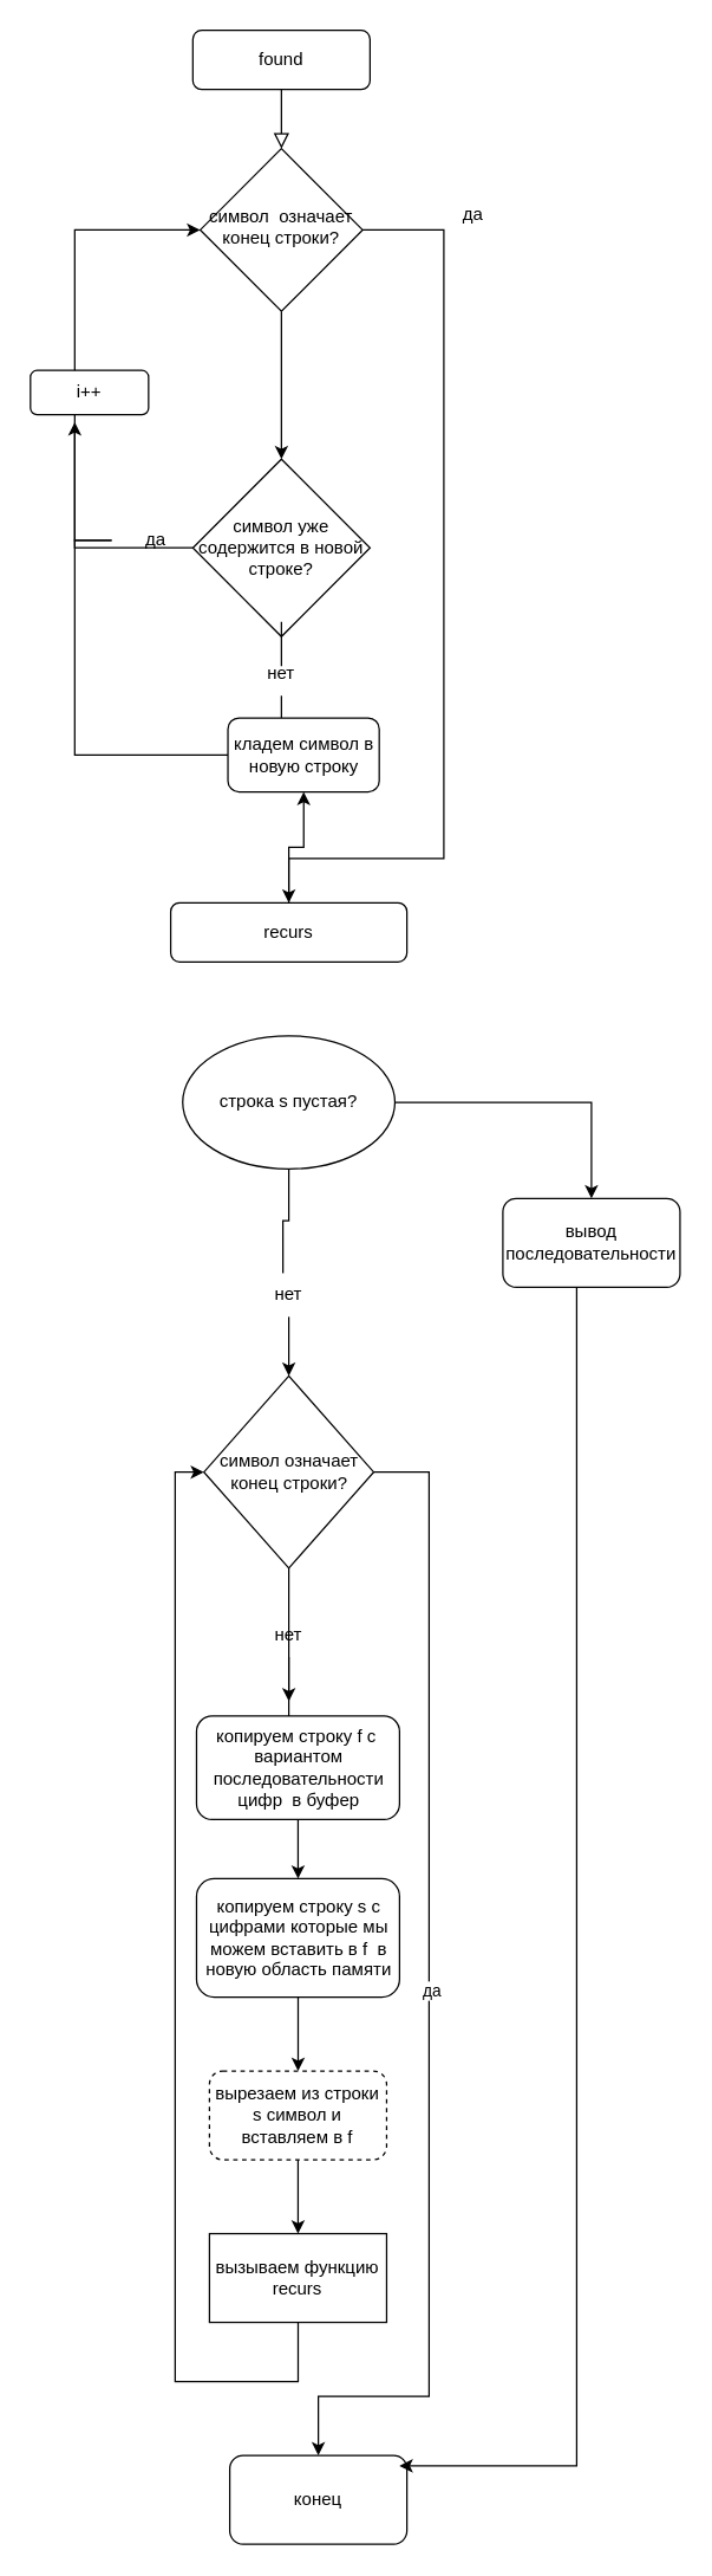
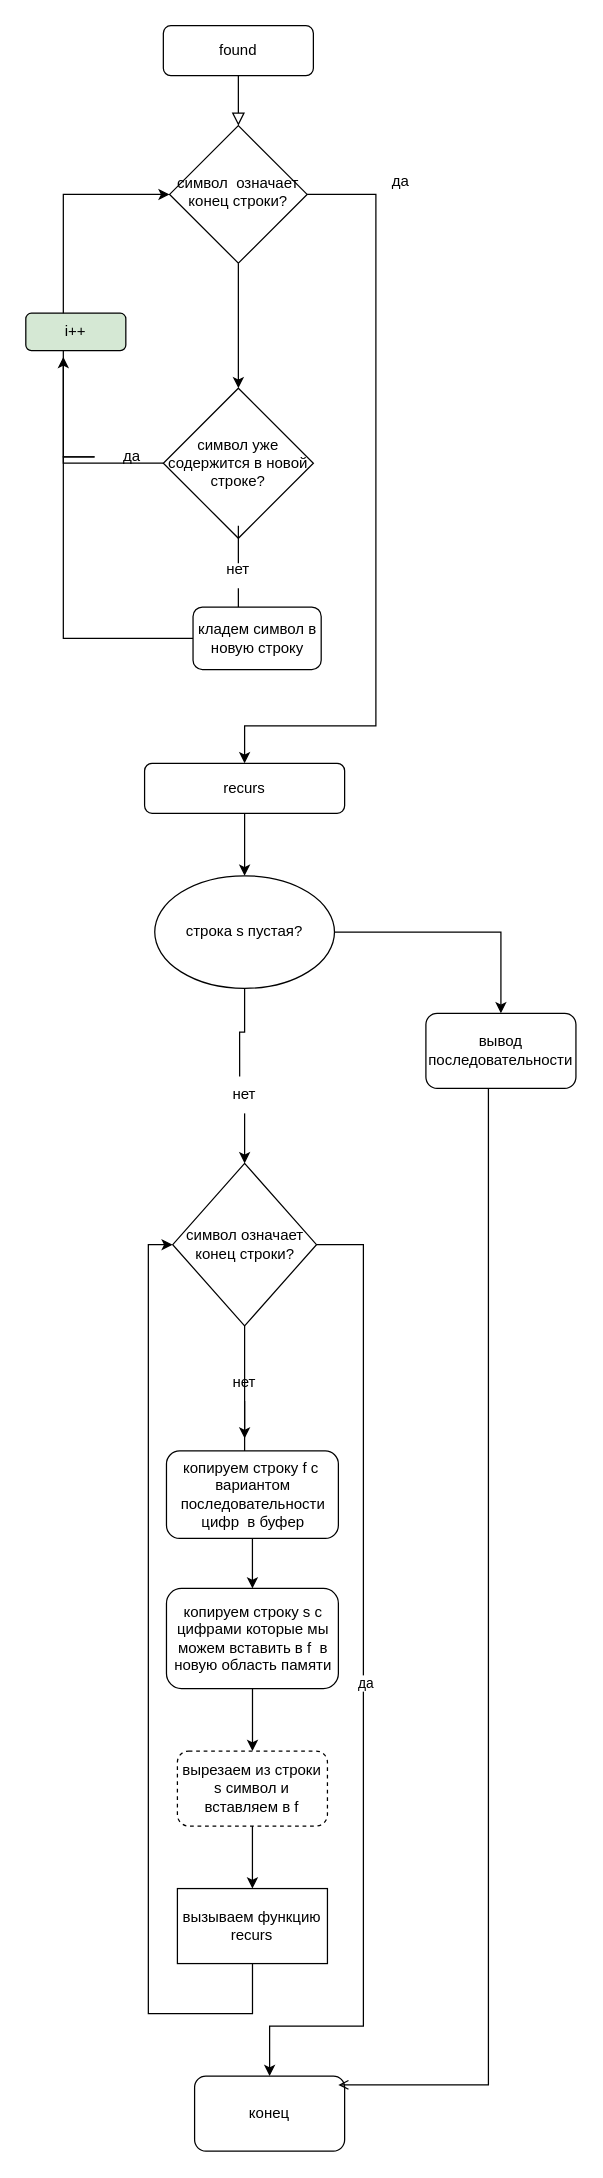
  <mxCell id="0" />
  <mxCell id="1" parent="0" />
  <mxCell id="2" value="" style="rounded=0;html=1;jettySize=auto;orthogonalLoop=1;fontSize=11;endArrow=block;endFill=0;endSize=8;strokeWidth=1;shadow=0;labelBackgroundColor=none;edgeStyle=orthogonalEdgeStyle;" parent="1" source="3" target="6" edge="1"><mxGeometry relative="1" as="geometry" /></mxCell>
  <mxCell id="3" value="found" style="rounded=1;whiteSpace=wrap;html=1;fontSize=12;glass=0;strokeWidth=1;shadow=0;" parent="1" vertex="1"><mxGeometry x="130" y="20" width="120" height="40" as="geometry" /></mxCell>
  <mxCell id="4" style="edgeStyle=orthogonalEdgeStyle;rounded=0;orthogonalLoop=1;jettySize=auto;html=1;" edge="1" parent="1" source="6" target="8"><mxGeometry relative="1" as="geometry"><mxPoint x="180" y="570" as="targetPoint" /><Array as="points"><mxPoint x="300" y="155" /><mxPoint x="300" y="580" /><mxPoint x="195" y="580" /></Array></mxGeometry></mxCell>
  <mxCell id="5" style="edgeStyle=orthogonalEdgeStyle;rounded=0;orthogonalLoop=1;jettySize=auto;html=1;" edge="1" parent="1" source="6" target="12"><mxGeometry relative="1" as="geometry" /></mxCell>
  <mxCell id="6" value="символ&amp;nbsp; означает конец строки?" style="rhombus;whiteSpace=wrap;html=1;shadow=0;fontFamily=Helvetica;fontSize=12;align=center;strokeWidth=1;spacing=6;spacingTop=-4;" parent="1" vertex="1"><mxGeometry x="135" y="100" width="110" height="110" as="geometry" /></mxCell>
- <mxCell id="7" style="edgeStyle=orthogonalEdgeStyle;rounded=0;orthogonalLoop=1;jettySize=auto;html=1;" edge="1" parent="1" source="8" target="17"><mxGeometry relative="1" as="geometry" /></mxCell>
+ <mxCell id="7" style="edgeStyle=orthogonalEdgeStyle;rounded=0;orthogonalLoop=1;jettySize=auto;html=1;" edge="1" parent="1" source="8" target="22"><mxGeometry relative="1" as="geometry" /></mxCell>
  <mxCell id="8" value="recurs" style="rounded=1;whiteSpace=wrap;html=1;fontSize=12;glass=0;strokeWidth=1;shadow=0;" parent="1" vertex="1"><mxGeometry x="115" y="610" width="160" height="40" as="geometry" /></mxCell>
  <mxCell id="9" value="да" style="text;html=1;strokeColor=none;fillColor=none;align=center;verticalAlign=middle;whiteSpace=wrap;rounded=0;" vertex="1" parent="1"><mxGeometry x="290" y="130" width="60" height="30" as="geometry" /></mxCell>
  <mxCell id="10" style="edgeStyle=orthogonalEdgeStyle;rounded=0;orthogonalLoop=1;jettySize=auto;html=1;entryX=0;entryY=0.5;entryDx=0;entryDy=0;startArrow=none;" edge="1" parent="1" source="14" target="6"><mxGeometry relative="1" as="geometry"><mxPoint x="100" y="290" as="targetPoint" /><Array as="points"><mxPoint x="50" y="155" /></Array></mxGeometry></mxCell>
  <mxCell id="11" style="edgeStyle=orthogonalEdgeStyle;rounded=0;orthogonalLoop=1;jettySize=auto;html=1;entryX=0.5;entryY=0;entryDx=0;entryDy=0;startArrow=none;" edge="1" parent="1" source="18" target="17"><mxGeometry relative="1" as="geometry" /></mxCell>
  <mxCell id="12" value="символ уже содержится в новой строке?" style="rhombus;whiteSpace=wrap;html=1;" vertex="1" parent="1"><mxGeometry x="130" y="310" width="120" height="120" as="geometry" /></mxCell>
- <mxCell id="13" value="i++" style="rounded=1;whiteSpace=wrap;html=1;" vertex="1" parent="1"><mxGeometry x="20" y="250" width="80" height="30" as="geometry" /></mxCell>
+ <mxCell id="13" value="i++" style="rounded=1;whiteSpace=wrap;html=1;fillColor=#d5e8d4;" vertex="1" parent="1"><mxGeometry x="20" y="250" width="80" height="30" as="geometry" /></mxCell>
  <mxCell id="14" value="да" style="text;html=1;strokeColor=none;fillColor=none;align=center;verticalAlign=middle;whiteSpace=wrap;rounded=0;" vertex="1" parent="1"><mxGeometry x="75" y="350" width="60" height="30" as="geometry" /></mxCell>
  <mxCell id="15" value="" style="edgeStyle=orthogonalEdgeStyle;rounded=0;orthogonalLoop=1;jettySize=auto;html=1;entryX=0;entryY=0.5;entryDx=0;entryDy=0;endArrow=none;" edge="1" parent="1" source="12" target="14"><mxGeometry relative="1" as="geometry"><mxPoint x="135" y="155" as="targetPoint" /><mxPoint x="130" y="370" as="sourcePoint" /><Array as="points"><mxPoint x="50" y="370" /></Array></mxGeometry></mxCell>
  <mxCell id="16" style="edgeStyle=orthogonalEdgeStyle;rounded=0;orthogonalLoop=1;jettySize=auto;html=1;entryX=0.375;entryY=1.167;entryDx=0;entryDy=0;entryPerimeter=0;" edge="1" parent="1" source="17" target="13"><mxGeometry relative="1" as="geometry" /></mxCell>
  <mxCell id="17" value="кладем символ в новую строку" style="rounded=1;whiteSpace=wrap;html=1;" vertex="1" parent="1"><mxGeometry x="153.75" y="485" width="102.5" height="50" as="geometry" /></mxCell>
  <mxCell id="18" value="нет" style="text;html=1;strokeColor=none;fillColor=none;align=center;verticalAlign=middle;whiteSpace=wrap;rounded=0;" vertex="1" parent="1"><mxGeometry x="160" y="440" width="60" height="30" as="geometry" /></mxCell>
  <mxCell id="19" value="" style="edgeStyle=orthogonalEdgeStyle;rounded=0;orthogonalLoop=1;jettySize=auto;html=1;entryX=0.5;entryY=0;entryDx=0;entryDy=0;endArrow=none;" edge="1" parent="1" source="12" target="18"><mxGeometry relative="1" as="geometry"><mxPoint x="190" y="430" as="sourcePoint" /><mxPoint x="190" y="490" as="targetPoint" /></mxGeometry></mxCell>
  <mxCell id="20" style="edgeStyle=orthogonalEdgeStyle;rounded=0;orthogonalLoop=1;jettySize=auto;html=1;startArrow=none;" edge="1" parent="1" source="23" target="29"><mxGeometry relative="1" as="geometry"><mxPoint x="190.83" y="911.02" as="targetPoint" /></mxGeometry></mxCell>
  <mxCell id="21" style="edgeStyle=orthogonalEdgeStyle;rounded=0;orthogonalLoop=1;jettySize=auto;html=1;" edge="1" parent="1" source="22" target="41"><mxGeometry relative="1" as="geometry" /></mxCell>
  <mxCell id="22" value="строка s пустая?" style="ellipse;whiteSpace=wrap;html=1;" vertex="1" parent="1"><mxGeometry x="123.13" y="700" width="143.75" height="90" as="geometry" /></mxCell>
  <mxCell id="23" value="нет" style="text;html=1;strokeColor=none;fillColor=none;align=center;verticalAlign=middle;whiteSpace=wrap;rounded=0;" vertex="1" parent="1"><mxGeometry x="165" y="860" width="60" height="30" as="geometry" /></mxCell>
  <mxCell id="24" value="" style="edgeStyle=orthogonalEdgeStyle;rounded=0;orthogonalLoop=1;jettySize=auto;html=1;entryX=0.434;entryY=0.017;entryDx=0;entryDy=0;entryPerimeter=0;endArrow=none;" edge="1" parent="1" source="22" target="23"><mxGeometry relative="1" as="geometry"><mxPoint x="195" y="849.995" as="sourcePoint" /><mxPoint x="198.96" y="921.02" as="targetPoint" /></mxGeometry></mxCell>
  <mxCell id="25" style="edgeStyle=orthogonalEdgeStyle;rounded=0;orthogonalLoop=1;jettySize=auto;html=1;startArrow=none;" edge="1" parent="1" source="30"><mxGeometry relative="1" as="geometry"><mxPoint x="195" y="1160" as="targetPoint" /><Array as="points"><mxPoint x="195" y="1170" /><mxPoint x="195" y="1170" /></Array></mxGeometry></mxCell>
  <mxCell id="26" style="edgeStyle=orthogonalEdgeStyle;rounded=0;orthogonalLoop=1;jettySize=auto;html=1;entryX=0.5;entryY=0;entryDx=0;entryDy=0;" edge="1" parent="1" source="29" target="37"><mxGeometry relative="1" as="geometry"><mxPoint x="300" y="1570" as="targetPoint" /><Array as="points"><mxPoint x="290" y="995" /><mxPoint x="290" y="1620" /><mxPoint x="215" y="1620" /></Array></mxGeometry></mxCell>
  <mxCell id="27" value="да" style="edgeLabel;html=1;align=center;verticalAlign=middle;resizable=0;points=[];" vertex="1" connectable="0" parent="26"><mxGeometry x="-0.003" y="1" relative="1" as="geometry"><mxPoint as="offset" /></mxGeometry></mxCell>
  <mxCell id="28" style="edgeStyle=orthogonalEdgeStyle;rounded=0;orthogonalLoop=1;jettySize=auto;html=1;" edge="1" parent="1" source="29"><mxGeometry relative="1" as="geometry"><mxPoint x="195" y="1150" as="targetPoint" /></mxGeometry></mxCell>
  <mxCell id="29" value="символ означает конец строки?" style="rhombus;whiteSpace=wrap;html=1;" vertex="1" parent="1"><mxGeometry x="137.5" y="930" width="115" height="130" as="geometry" /></mxCell>
  <mxCell id="30" value="нет" style="text;html=1;strokeColor=none;fillColor=none;align=center;verticalAlign=middle;whiteSpace=wrap;rounded=0;" vertex="1" parent="1"><mxGeometry x="165" y="1090" width="60" height="30" as="geometry" /></mxCell>
  <mxCell id="31" style="edgeStyle=orthogonalEdgeStyle;rounded=0;orthogonalLoop=1;jettySize=auto;html=1;" edge="1" parent="1" source="32" target="34"><mxGeometry relative="1" as="geometry"><mxPoint x="192.5" y="1260" as="targetPoint" /></mxGeometry></mxCell>
  <mxCell id="32" value="копируем строку f с&amp;nbsp; вариантом последовательности цифр&amp;nbsp; в буфер " style="rounded=1;whiteSpace=wrap;html=1;" vertex="1" parent="1"><mxGeometry x="132.5" y="1160" width="137.5" height="70" as="geometry" /></mxCell>
  <mxCell id="33" style="edgeStyle=orthogonalEdgeStyle;rounded=0;orthogonalLoop=1;jettySize=auto;html=1;" edge="1" parent="1" source="34" target="36"><mxGeometry relative="1" as="geometry" /></mxCell>
  <mxCell id="34" value="копируем строку s с цифрами которые мы можем вставить в f&amp;nbsp; в новую область памяти" style="rounded=1;whiteSpace=wrap;html=1;" vertex="1" parent="1"><mxGeometry x="132.5" y="1270" width="137.5" height="80" as="geometry" /></mxCell>
  <mxCell id="35" style="edgeStyle=orthogonalEdgeStyle;rounded=0;orthogonalLoop=1;jettySize=auto;html=1;entryX=0.5;entryY=0;entryDx=0;entryDy=0;" edge="1" parent="1" source="36" target="39"><mxGeometry relative="1" as="geometry" /></mxCell>
  <mxCell id="36" value="вырезаем из строки s символ и вставляем в f" style="rounded=1;whiteSpace=wrap;html=1;dashed=1;" vertex="1" parent="1"><mxGeometry x="141.25" y="1400" width="120" height="60" as="geometry" /></mxCell>
  <mxCell id="37" value="конец" style="rounded=1;whiteSpace=wrap;html=1;" vertex="1" parent="1"><mxGeometry x="155" y="1660" width="120" height="60" as="geometry" /></mxCell>
  <mxCell id="38" style="edgeStyle=orthogonalEdgeStyle;rounded=0;orthogonalLoop=1;jettySize=auto;html=1;entryX=0;entryY=0.5;entryDx=0;entryDy=0;" edge="1" parent="1" source="39" target="29"><mxGeometry relative="1" as="geometry"><Array as="points"><mxPoint x="201" y="1610" /><mxPoint x="118" y="1610" /><mxPoint x="118" y="995" /></Array></mxGeometry></mxCell>
  <mxCell id="39" value="вызываем функцию recurs" style="whiteSpace=wrap;html=1;rounded=0;" vertex="1" parent="1"><mxGeometry x="141.25" y="1510" width="120" height="60" as="geometry" /></mxCell>
- <mxCell id="40" style="edgeStyle=orthogonalEdgeStyle;rounded=0;orthogonalLoop=1;jettySize=auto;html=1;entryX=0.958;entryY=0.117;entryDx=0;entryDy=0;entryPerimeter=0;" edge="1" parent="1" source="41" target="37"><mxGeometry relative="1" as="geometry"><Array as="points"><mxPoint x="390" y="1667" /></Array></mxGeometry></mxCell>
+ <mxCell id="40" style="edgeStyle=orthogonalEdgeStyle;rounded=0;orthogonalLoop=1;jettySize=auto;html=1;entryX=0.958;entryY=0.117;entryDx=0;entryDy=0;entryPerimeter=0;endArrow=open;" edge="1" parent="1" source="41" target="37"><mxGeometry relative="1" as="geometry"><Array as="points"><mxPoint x="390" y="1667" /></Array></mxGeometry></mxCell>
  <mxCell id="41" value="вывод последовательности" style="rounded=1;whiteSpace=wrap;html=1;" vertex="1" parent="1"><mxGeometry x="340" y="810" width="120" height="60" as="geometry" /></mxCell>
